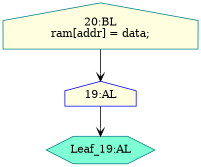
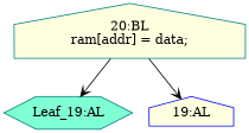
  strict digraph {
    node [color=teal fillcolor=lightyellow shape=house style=filled]
    edge [arrowhead=vee cond="[]" lineno=None]
    n1 [def_var="['ram']" fillcolor=aquamarine label="Leaf_19:AL" shape=hexagon]
    n2 [ast="<pyverilog.vparser.ast.Always object at 0x7f6f488a4dd0>" clk_sens=False color=blue label="19:AL" sens="['we']" statements="[]" typ=Always use_var="['data']"]
    n3 [ast="<pyverilog.vparser.ast.Block object at 0x7f6f488a4ed0>" label="20:BL\nram[addr] = data;" statements="[<pyverilog.vparser.ast.BlockingSubstitution object at 0x7f6f488a4f10>]" typ=Block]
-   n2 -> n1
+   n3 -> n1
    n3 -> n2
  }
